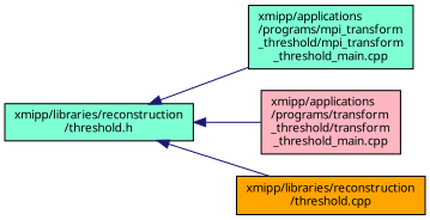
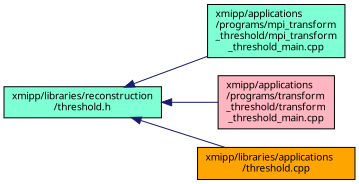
  digraph {
    rankdir=LR
    fontname="Noto Sans"
    node [color=black fillcolor=aquamarine fontname="Noto Sans" fontsize=10 shape=record style=filled]
    edge [color=midnightblue dir=back fontname="Noto Sans" fontsize=10 labelfontname=Helvetica labelfontsize=10 style=solid]
    n1 [fontcolor=black height=0.2 label="xmipp/libraries/reconstruction\l/threshold.h" width=0.4]
    n2 [height=0.2 label="xmipp/applications\l/programs/mpi_transform\l_threshold/mpi_transform\l_threshold_main.cpp" width=0.4]
    n3 [fillcolor=lightpink height=0.2 label="xmipp/applications\l/programs/transform\l_threshold/transform\l_threshold_main.cpp" width=0.4]
-   n4 [fillcolor=orange height=0.2 label="xmipp/libraries/reconstruction\l/threshold.cpp" width=0.4]
+   n4 [fillcolor=orange height=0.2 label="xmipp/libraries/applications\l/threshold.cpp" width=0.4]
    n1 -> n2
    n1 -> n3
    n1 -> n4
  }
